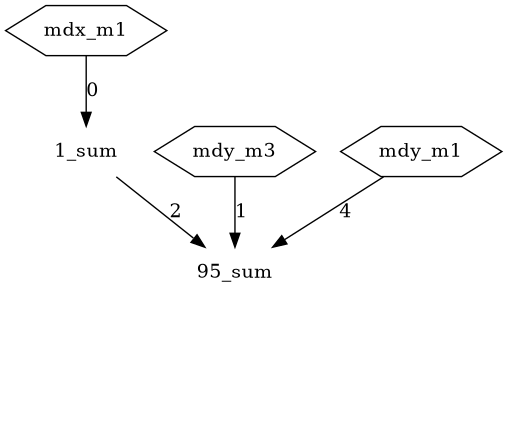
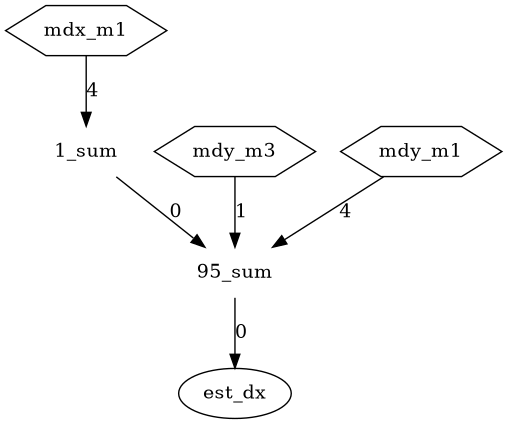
  digraph {
    node [shape=polygon]
+   est_dx [shape=oval]
    n2 [label="95_sum" shape=none]
    n3 [label="1_sum" shape=none]
    mdx_m1 [sides=6]
    mdy_m3 [sides=6]
    mdy_m1 [sides=6]
-   n3 -> n2 [label=2]
-   mdx_m1 -> n3 [label=0]
+   n2 -> est_dx [label=0]
+   n3 -> n2 [label=0]
+   mdx_m1 -> n3 [label=4]
    mdy_m3 -> n2 [label=1]
    mdy_m1 -> n2 [label=4]
  }
